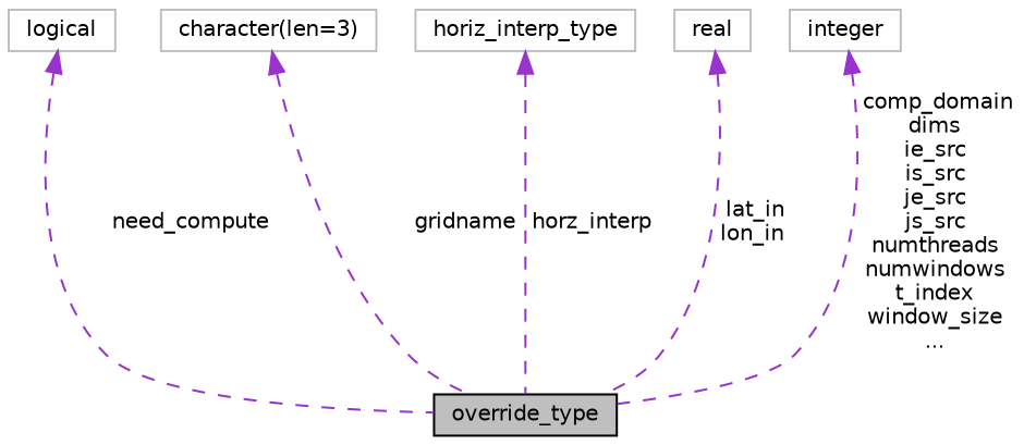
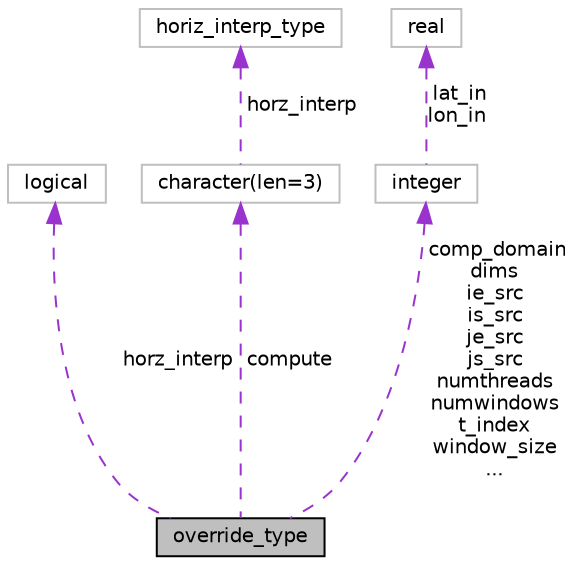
  digraph {
    node [color=grey75 fillcolor=white fontname=Helvetica fontsize=10 shape=record style=filled]
    edge [color=darkorchid3 dir=back fontname=Helvetica fontsize=10 labelfontname=Helvetica labelfontsize=10 style=dashed]
    n1 [color=black fillcolor=grey75 fontcolor=black height=0.2 label=override_type width=0.4]
    n2 [height=0.2 label=logical width=0.4]
    n3 [height=0.2 label="character(len=3)" width=0.4]
    n4 [height=0.2 label=horiz_interp_type width=0.4]
    n5 [height=0.2 label=real width=0.4]
    n6 [height=0.2 label=integer width=0.4]
-   n2 -> n1 [label=" need_compute"]
-   n3 -> n1 [label=" gridname"]
-   n4 -> n1 [label=" horz_interp"]
-   n5 -> n1 [label=" lat_in\nlon_in"]
+   n2 -> n1 [label=" horz_interp"]
+   n3 -> n1 [label=" compute"]
+   n4 -> n3 [label=" horz_interp"]
+   n5 -> n6 [label=" lat_in\nlon_in"]
    n6 -> n1 [label=" comp_domain\ndims\nie_src\nis_src\nje_src\njs_src\nnumthreads\nnumwindows\nt_index\nwindow_size\n..."]
  }
